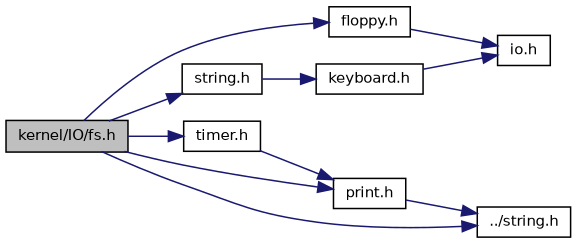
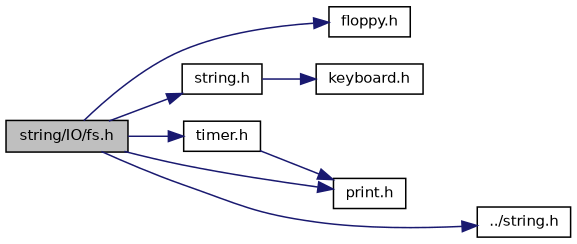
  digraph {
    rankdir=LR
    node [color=black fillcolor=white fontname=Helvetica fontsize=10 shape=record style=filled]
    edge [color=midnightblue fontname=Helvetica fontsize=10 labelfontname=Helvetica labelfontsize=10 style=solid]
-   n1 [fillcolor=grey75 fontcolor=black height=0.2 label="kernel/IO/fs.h" width=0.4]
+   n1 [fillcolor=grey75 fontcolor=black height=0.2 label="string/IO/fs.h" width=0.4]
    n2 [height=0.2 label="floppy.h" width=0.4]
    n3 [height=0.2 label="../string.h" width=0.4]
    n4 [height=0.2 label="string.h" width=0.4]
    n5 [height=0.2 label="print.h" width=0.4]
    n6 [height=0.2 label="timer.h" width=0.4]
-   n7 [height=0.2 label="io.h" width=0.4]
    n8 [height=0.2 label="keyboard.h" width=0.4]
    n1 -> n2
    n1 -> n3
    n1 -> n4
    n1 -> n5
    n1 -> n6
-   n2 -> n7
    n4 -> n8
-   n5 -> n3
    n6 -> n5
-   n8 -> n7
  }
